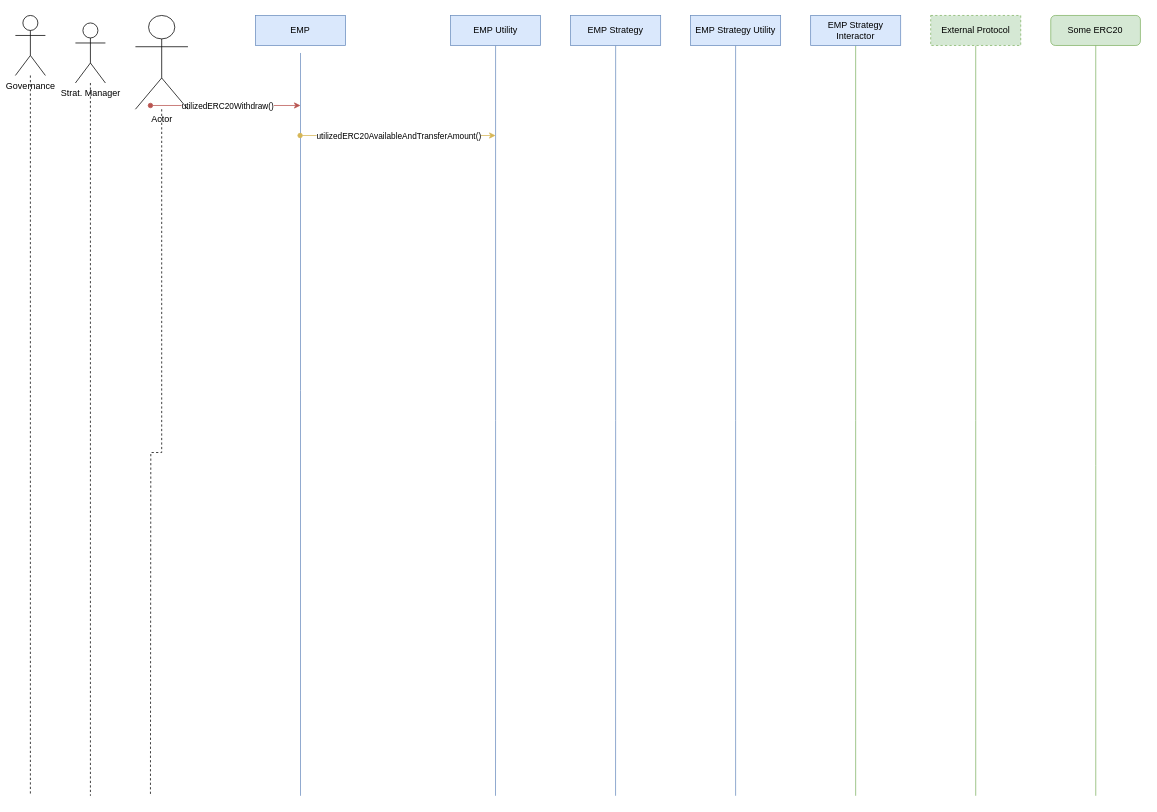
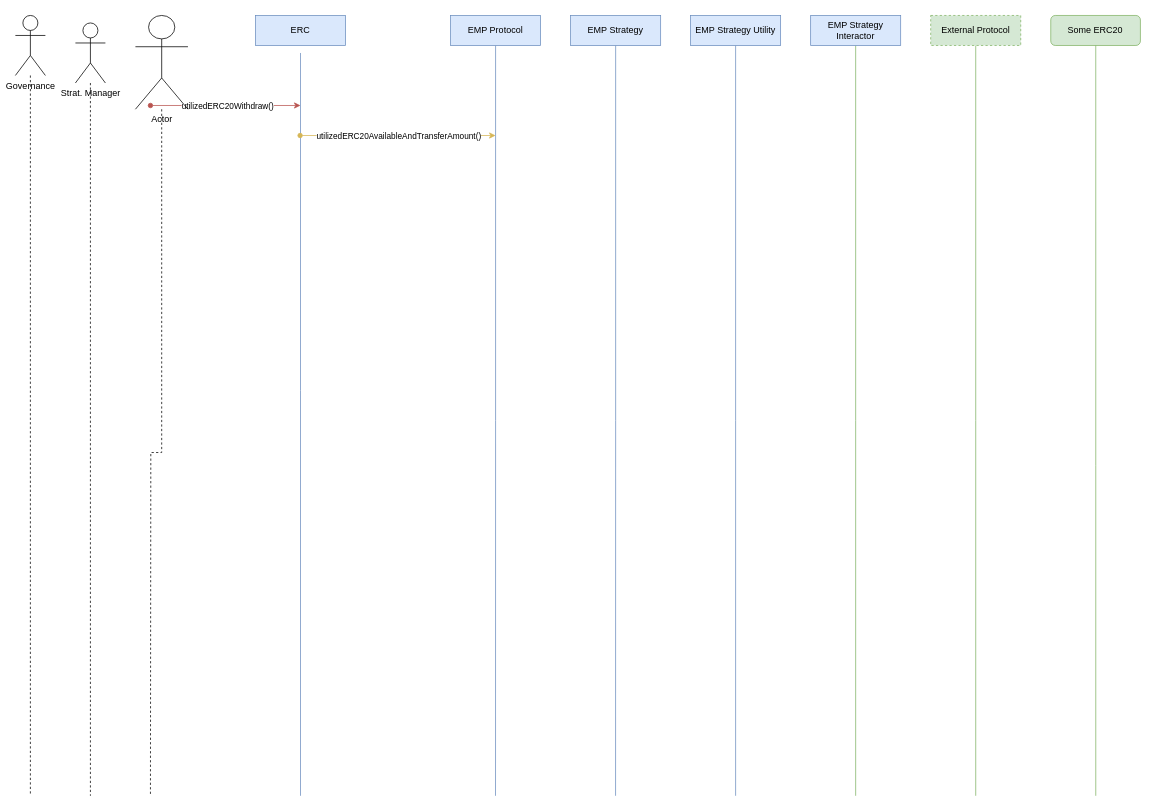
  <mxCell id="0" />
  <mxCell id="1" parent="0" />
  <mxCell id="2" style="edgeStyle=orthogonalEdgeStyle;rounded=0;orthogonalLoop=1;jettySize=auto;html=1;exitX=0.5;exitY=1;exitDx=0;exitDy=0;fillColor=#dae8fc;strokeColor=#6c8ebf;endArrow=none;endFill=0;" edge="1" parent="1"><mxGeometry relative="1" as="geometry"><mxPoint x="400" y="1060" as="targetPoint" /><mxPoint x="400" y="70" as="sourcePoint" /><Array as="points"><mxPoint x="400" y="520" /><mxPoint x="400" y="520" /></Array></mxGeometry></mxCell>
- <mxCell id="3" value="EMP" style="rounded=0;whiteSpace=wrap;html=1;fillColor=#dae8fc;strokeColor=#6c8ebf;" vertex="1" parent="1"><mxGeometry x="340" y="20" width="120" height="40" as="geometry" /></mxCell>
+ <mxCell id="3" value="ERC" style="rounded=0;whiteSpace=wrap;html=1;fillColor=#dae8fc;strokeColor=#6c8ebf;" vertex="1" parent="1"><mxGeometry x="340" y="20" width="120" height="40" as="geometry" /></mxCell>
  <mxCell id="4" style="edgeStyle=orthogonalEdgeStyle;rounded=0;orthogonalLoop=1;jettySize=auto;html=1;fillColor=#dae8fc;strokeColor=#6c8ebf;endArrow=none;endFill=0;" edge="1" parent="1" source="5"><mxGeometry relative="1" as="geometry"><mxPoint x="819.9" y="1060" as="targetPoint" /><mxPoint x="820.029" y="140" as="sourcePoint" /></mxGeometry></mxCell>
  <mxCell id="5" value="EMP Strategy" style="rounded=0;whiteSpace=wrap;html=1;fillColor=#dae8fc;strokeColor=#6c8ebf;" vertex="1" parent="1"><mxGeometry x="760" y="20" width="120" height="40" as="geometry" /></mxCell>
  <mxCell id="6" style="edgeStyle=orthogonalEdgeStyle;rounded=0;orthogonalLoop=1;jettySize=auto;html=1;fillColor=#d5e8d4;strokeColor=#82b366;endArrow=none;endFill=0;" edge="1" parent="1" source="7"><mxGeometry relative="1" as="geometry"><mxPoint x="1139.9" y="1060" as="targetPoint" /><mxPoint x="1139.866" y="100" as="sourcePoint" /><Array as="points" /></mxGeometry></mxCell>
  <mxCell id="7" value="EMP Strategy Interactor" style="rounded=0;whiteSpace=wrap;html=1;fillColor=#dae8fc;strokeColor=#6c8ebf;" vertex="1" parent="1"><mxGeometry x="1079.9" y="20" width="120" height="40" as="geometry" /></mxCell>
  <mxCell id="8" style="edgeStyle=orthogonalEdgeStyle;rounded=0;orthogonalLoop=1;jettySize=auto;html=1;fillColor=#d5e8d4;strokeColor=#82b366;endArrow=none;endFill=0;" edge="1" parent="1" source="9"><mxGeometry relative="1" as="geometry"><mxPoint x="1299.9" y="1060" as="targetPoint" /></mxGeometry></mxCell>
  <mxCell id="9" value="External Protocol" style="rounded=0;whiteSpace=wrap;html=1;fillColor=#d5e8d4;strokeColor=#82b366;dashed=1;" vertex="1" parent="1"><mxGeometry x="1239.9" y="20" width="120" height="40" as="geometry" /></mxCell>
  <mxCell id="10" style="edgeStyle=orthogonalEdgeStyle;rounded=0;orthogonalLoop=1;jettySize=auto;html=1;endArrow=classic;endFill=1;fillColor=#f8cecc;strokeColor=#b85450;startArrow=oval;startFill=1;" edge="1" parent="1"><mxGeometry relative="1" as="geometry"><mxPoint x="400" y="140" as="targetPoint" /><mxPoint x="200" y="140" as="sourcePoint" /></mxGeometry></mxCell>
  <mxCell id="11" value="utilizedERC20Withdraw()" style="edgeLabel;html=1;align=center;verticalAlign=middle;resizable=0;points=[];" vertex="1" connectable="0" parent="10"><mxGeometry x="0.175" y="1" relative="1" as="geometry"><mxPoint x="-16" y="1" as="offset" /></mxGeometry></mxCell>
  <mxCell id="12" style="edgeStyle=orthogonalEdgeStyle;rounded=0;orthogonalLoop=1;jettySize=auto;html=1;dashed=1;endArrow=none;endFill=0;" edge="1" parent="1" source="13"><mxGeometry relative="1" as="geometry"><mxPoint x="200" y="1060" as="targetPoint" /><mxPoint x="200.034" y="220" as="sourcePoint" /><Array as="points" /></mxGeometry></mxCell>
  <mxCell id="13" value="Actor" style="shape=umlActor;verticalLabelPosition=bottom;verticalAlign=top;html=1;outlineConnect=0;" vertex="1" parent="1"><mxGeometry x="180" y="20" width="70" height="125" as="geometry" /></mxCell>
  <mxCell id="14" style="edgeStyle=orthogonalEdgeStyle;rounded=0;orthogonalLoop=1;jettySize=auto;html=1;fillColor=#d5e8d4;strokeColor=#82b366;exitX=0.502;exitY=0.5;exitDx=0;exitDy=0;exitPerimeter=0;endArrow=none;endFill=0;" edge="1" parent="1" source="15"><mxGeometry relative="1" as="geometry"><mxPoint x="1459.9" y="1060" as="targetPoint" /><mxPoint x="799.659" y="180" as="sourcePoint" /><Array as="points"><mxPoint x="1459.9" y="620" /></Array></mxGeometry></mxCell>
  <mxCell id="15" value="Some ERC20" style="whiteSpace=wrap;html=1;fillColor=#d5e8d4;strokeColor=#82b366;rounded=1;" vertex="1" parent="1"><mxGeometry x="1399.9" y="20" width="119.49" height="40" as="geometry" /></mxCell>
  <mxCell id="16" style="edgeStyle=orthogonalEdgeStyle;rounded=0;orthogonalLoop=1;jettySize=auto;html=1;exitX=0.5;exitY=1;exitDx=0;exitDy=0;fillColor=#dae8fc;strokeColor=#6c8ebf;endArrow=none;endFill=0;" edge="1" parent="1" source="17"><mxGeometry relative="1" as="geometry"><mxPoint x="659.9" y="1060" as="targetPoint" /></mxGeometry></mxCell>
- <mxCell id="17" value="EMP Utility" style="rounded=0;whiteSpace=wrap;html=1;fillColor=#dae8fc;strokeColor=#6c8ebf;" vertex="1" parent="1"><mxGeometry x="600" y="20" width="120" height="40" as="geometry" /></mxCell>
+ <mxCell id="17" value="EMP Protocol" style="rounded=0;whiteSpace=wrap;html=1;fillColor=#dae8fc;strokeColor=#6c8ebf;" vertex="1" parent="1"><mxGeometry x="600" y="20" width="120" height="40" as="geometry" /></mxCell>
  <mxCell id="18" style="edgeStyle=orthogonalEdgeStyle;rounded=0;orthogonalLoop=1;jettySize=auto;html=1;endArrow=classic;endFill=1;fillColor=#fff2cc;strokeColor=#d6b656;startArrow=oval;startFill=1;" edge="1" parent="1"><mxGeometry relative="1" as="geometry"><mxPoint x="660" y="180" as="targetPoint" /><mxPoint x="399.48" y="180" as="sourcePoint" /><Array as="points"><mxPoint x="510" y="180" /><mxPoint x="510" y="180" /></Array></mxGeometry></mxCell>
  <mxCell id="19" value="utilizedERC20AvailableAndTransferAmount()" style="edgeLabel;html=1;align=center;verticalAlign=middle;resizable=0;points=[];" vertex="1" connectable="0" parent="18"><mxGeometry y="-2" relative="1" as="geometry"><mxPoint x="1" y="-2" as="offset" /></mxGeometry></mxCell>
  <mxCell id="20" style="edgeStyle=orthogonalEdgeStyle;rounded=0;orthogonalLoop=1;jettySize=auto;html=1;fillColor=#dae8fc;strokeColor=#6c8ebf;endArrow=none;endFill=0;" edge="1" parent="1" source="21"><mxGeometry relative="1" as="geometry"><mxPoint x="979.9" y="1060" as="targetPoint" /></mxGeometry></mxCell>
  <mxCell id="21" value="EMP Strategy Utility" style="rounded=0;whiteSpace=wrap;html=1;fillColor=#dae8fc;strokeColor=#6c8ebf;" vertex="1" parent="1"><mxGeometry x="919.9" y="20" width="120" height="40" as="geometry" /></mxCell>
  <mxCell id="22" style="edgeStyle=orthogonalEdgeStyle;rounded=0;orthogonalLoop=1;jettySize=auto;html=1;dashed=1;endArrow=none;endFill=0;" edge="1" parent="1" source="23"><mxGeometry relative="1" as="geometry"><mxPoint x="120" y="1060" as="targetPoint" /><mxPoint x="120.034" y="220" as="sourcePoint" /><Array as="points" /></mxGeometry></mxCell>
  <mxCell id="23" value="Strat. Manager" style="shape=umlActor;verticalLabelPosition=bottom;verticalAlign=top;html=1;outlineConnect=0;" vertex="1" parent="1"><mxGeometry x="100" y="30" width="40" height="80" as="geometry" /></mxCell>
  <mxCell id="24" style="edgeStyle=orthogonalEdgeStyle;rounded=0;orthogonalLoop=1;jettySize=auto;html=1;dashed=1;endArrow=none;endFill=0;" edge="1" parent="1" source="25"><mxGeometry relative="1" as="geometry"><mxPoint x="40" y="1060" as="targetPoint" /><mxPoint x="40.034" y="220" as="sourcePoint" /><Array as="points" /></mxGeometry></mxCell>
  <mxCell id="25" value="Governance" style="shape=umlActor;verticalLabelPosition=bottom;verticalAlign=top;html=1;outlineConnect=0;" vertex="1" parent="1"><mxGeometry x="20" y="20" width="40" height="80" as="geometry" /></mxCell>
